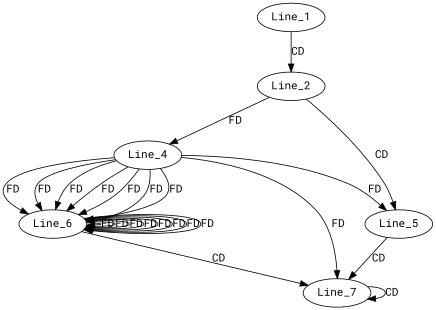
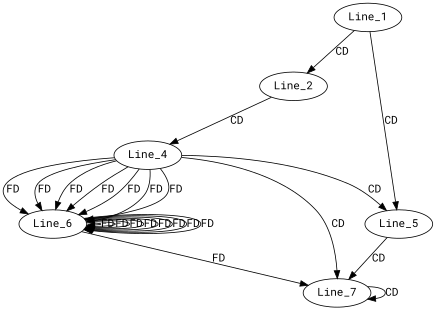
  digraph {
    fontname="Roboto Mono"
    node [fontname="Roboto Mono"]
    edge [fontname="Roboto Mono"]
    Line_1
    Line_2
    Line_4
    Line_5
    Line_6
    Line_7
    Line_1 -> Line_2 [label=CD]
-   Line_2 -> Line_4 [label=FD]
-   Line_2 -> Line_5 [label=CD]
-   Line_4 -> Line_5 [label=FD]
+   Line_2 -> Line_4 [label=CD]
+   Line_1 -> Line_5 [label=CD]
+   Line_4 -> Line_5 [label=CD]
    Line_4 -> Line_6 [label=FD]
    Line_4 -> Line_6 [label=FD]
    Line_4 -> Line_6 [label=FD]
    Line_4 -> Line_6 [label=FD]
    Line_4 -> Line_6 [label=FD]
    Line_4 -> Line_6 [label=FD]
    Line_4 -> Line_6 [label=FD]
-   Line_4 -> Line_7 [label=FD]
+   Line_4 -> Line_7 [label=CD]
    Line_5 -> Line_7 [label=CD]
    Line_6 -> Line_6 [label=FD]
    Line_6 -> Line_6 [label=FD]
    Line_6 -> Line_6 [label=FD]
    Line_6 -> Line_6 [label=FD]
    Line_6 -> Line_6 [label=FD]
    Line_6 -> Line_6 [label=FD]
    Line_6 -> Line_6 [label=FD]
    Line_6 -> Line_6 [label=FD]
-   Line_6 -> Line_7 [label=CD]
+   Line_6 -> Line_7 [label=FD]
    Line_7 -> Line_7 [label=CD]
  }
